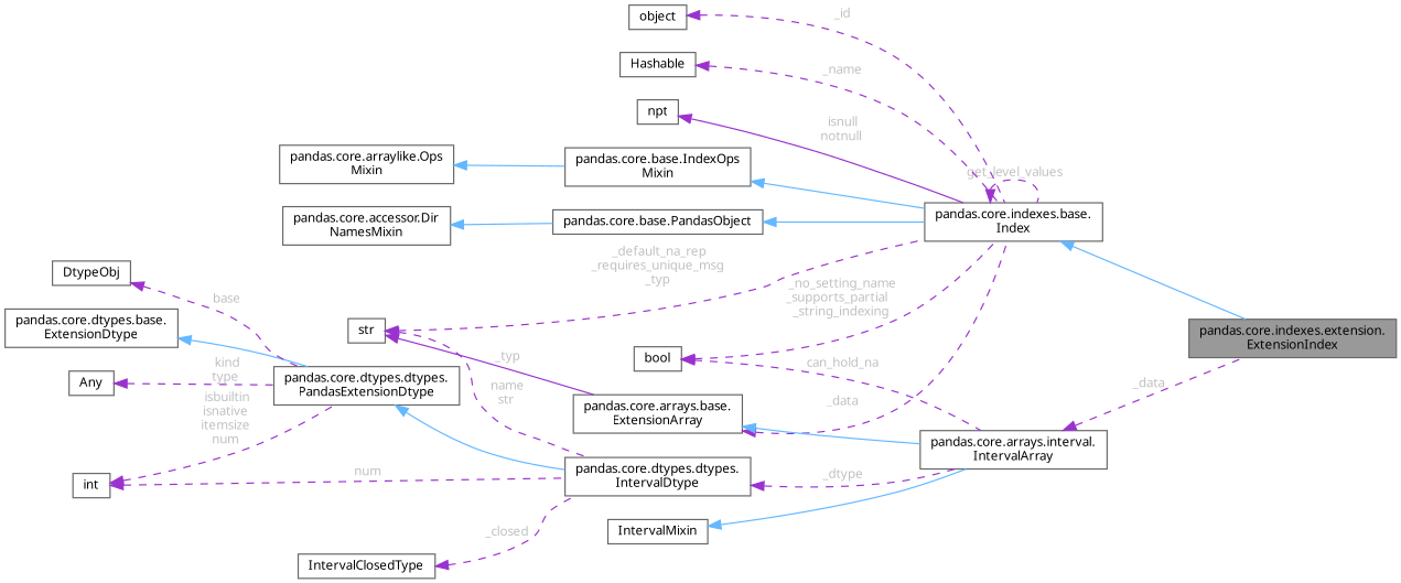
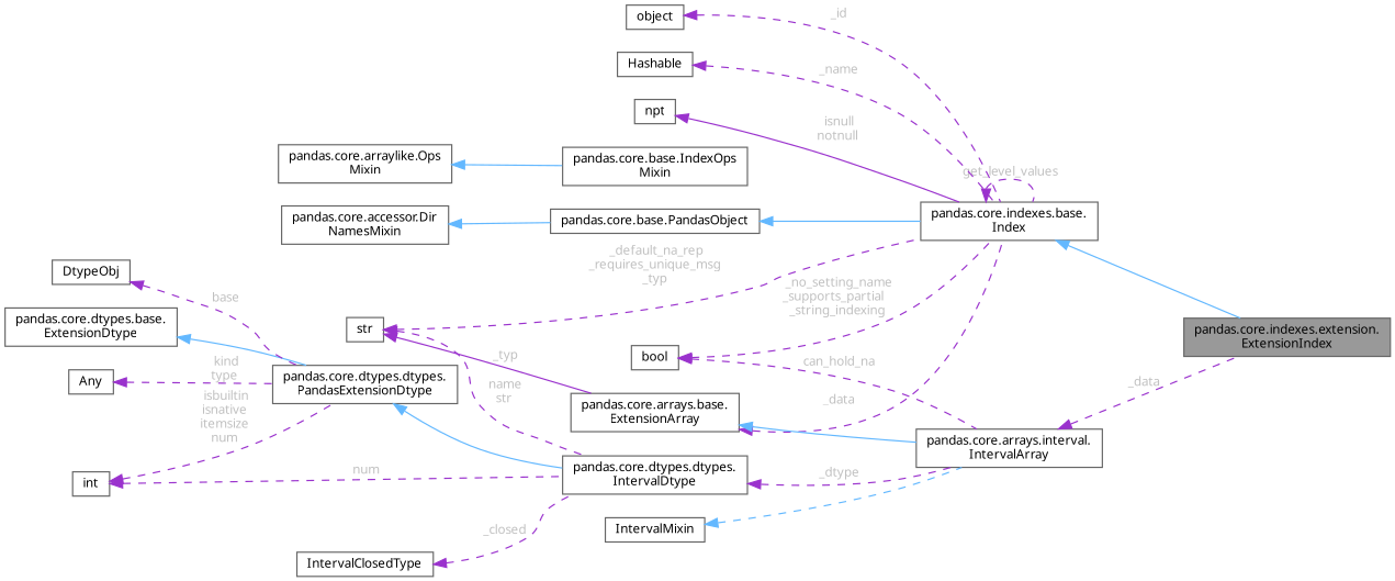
  digraph {
    fontname="Noto Sans"
    rankdir=LR
    node [color=gray40 fillcolor=white fontname="Noto Sans" fontsize=10 shape=box style=filled]
    edge [color=darkorchid3 dir=back fontname="Noto Sans" fontsize=10 labelfontname=Helvetica labelfontsize=10 style=dashed fontcolor=grey]
    n1 [fillcolor=grey60 fontcolor=black height=0.2 label="pandas.core.indexes.extension.\lExtensionIndex" width=0.4]
    n2 [height=0.2 label="pandas.core.indexes.base.\lIndex" width=0.4]
    n3 [height=0.2 label="pandas.core.base.IndexOps\lMixin" width=0.4]
    n4 [height=0.2 label="pandas.core.arraylike.Ops\lMixin" width=0.4]
    n5 [height=0.2 label="pandas.core.base.PandasObject" width=0.4]
    n6 [height=0.2 label="pandas.core.accessor.Dir\lNamesMixin" width=0.4]
    n7 [height=0.2 label=str width=0.4]
    n8 [height=0.2 label="pandas.core.arrays.base.\lExtensionArray" width=0.4]
    n9 [height=0.2 label="pandas.core.dtypes.dtypes.\lIntervalDtype" width=0.4]
    n10 [height=0.2 label="pandas.core.arrays.interval.\lIntervalArray" width=0.4]
    n11 [height=0.2 label=object width=0.4]
    n12 [height=0.2 label=Hashable width=0.4]
    n13 [height=0.2 label=bool width=0.4]
    n14 [height=0.2 label=npt width=0.4]
    n15 [height=0.2 label=IntervalMixin width=0.4]
    n16 [height=0.2 label="pandas.core.dtypes.dtypes.\lPandasExtensionDtype" width=0.4]
    n17 [height=0.2 label="pandas.core.dtypes.base.\lExtensionDtype" width=0.4]
    n18 [height=0.2 label=Any width=0.4]
    n19 [height=0.2 label=int width=0.4]
    n20 [height=0.2 label=DtypeObj width=0.4]
    n21 [height=0.2 label=IntervalClosedType width=0.4]
    n2 -> n1 [color=steelblue1 style=solid fontcolor=""]
    n2 -> n2 [label=" get_level_values"]
-   n3 -> n2 [color=steelblue1 style=solid fontcolor=""]
    n4 -> n3 [color=steelblue1 style=solid fontcolor=""]
    n5 -> n2 [color=steelblue1 style=solid fontcolor=""]
    n6 -> n5 [color=steelblue1 style=solid fontcolor=""]
    n7 -> n2 [label=" _default_na_rep\n_requires_unique_msg\n_typ"]
    n7 -> n8 [label=" _typ" style=solid]
    n7 -> n9 [label=" name\nstr"]
    n8 -> n2 [label=" _data"]
    n8 -> n10 [color=steelblue1 style=solid fontcolor=""]
    n9 -> n10 [label=" _dtype"]
    n10 -> n1 [label=" _data"]
    n11 -> n2 [label=" _id"]
    n12 -> n2 [label=" _name"]
    n13 -> n2 [label=" _no_setting_name\n_supports_partial\l_string_indexing"]
    n13 -> n10 [label=" can_hold_na"]
    n14 -> n2 [label=" isnull\nnotnull" style=solid]
-   n15 -> n10 [color=steelblue1 style=solid fontcolor=""]
+   n15 -> n10 [color=steelblue1 fontcolor=""]
    n16 -> n9 [color=steelblue1 style=solid fontcolor=""]
    n17 -> n16 [color=steelblue1 style=solid fontcolor=""]
    n18 -> n16 [label=" kind\ntype"]
    n19 -> n9 [label=" num"]
    n19 -> n16 [label=" isbuiltin\nisnative\nitemsize\nnum"]
    n20 -> n16 [label=" base"]
    n21 -> n9 [label=" _closed"]
  }
